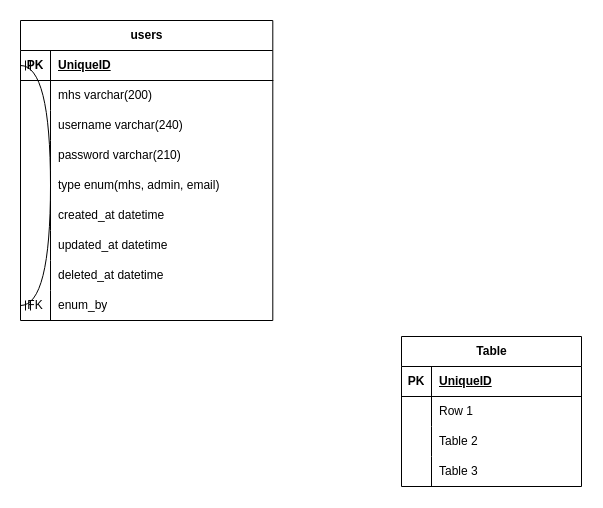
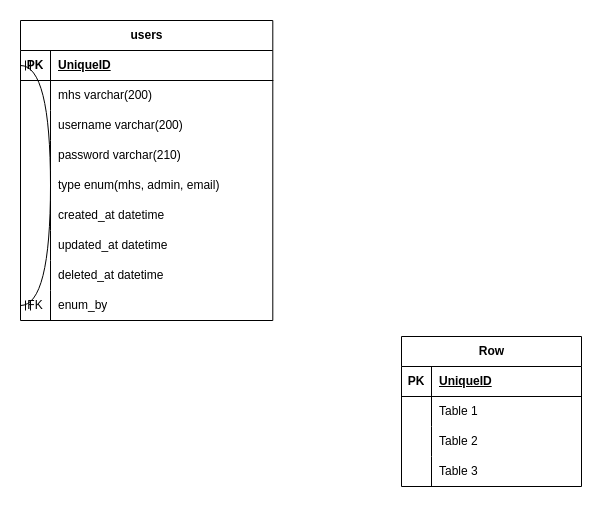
  <mxCell id="0" />
  <mxCell id="1" parent="0" />
  <mxCell id="2" value="users" style="shape=table;startSize=30;container=1;collapsible=1;childLayout=tableLayout;fixedRows=1;rowLines=0;fontStyle=1;align=center;resizeLast=1;html=1;" vertex="1" parent="1"><mxGeometry x="20" y="20" width="252.304" height="300" as="geometry" /></mxCell>
  <mxCell id="3" value="" style="shape=tableRow;horizontal=0;startSize=0;swimlaneHead=0;swimlaneBody=0;fillColor=none;collapsible=0;dropTarget=0;points=[[0,0.5],[1,0.5]];portConstraint=eastwest;top=0;left=0;right=0;bottom=1;" vertex="1" parent="2"><mxGeometry y="30" width="252.304" height="30" as="geometry" /></mxCell>
  <mxCell id="4" value="PK" style="shape=partialRectangle;connectable=0;fillColor=none;top=0;left=0;bottom=0;right=0;fontStyle=1;overflow=hidden;whiteSpace=wrap;html=1;" vertex="1" parent="3"><mxGeometry width="30" height="30" as="geometry"><mxRectangle width="30" height="30" as="alternateBounds" /></mxGeometry></mxCell>
  <mxCell id="5" value="UniqueID" style="shape=partialRectangle;connectable=0;fillColor=none;top=0;left=0;bottom=0;right=0;align=left;spacingLeft=6;fontStyle=5;overflow=hidden;whiteSpace=wrap;html=1;" vertex="1" parent="3"><mxGeometry x="30" width="222.304" height="30" as="geometry"><mxRectangle width="222.304" height="30" as="alternateBounds" /></mxGeometry></mxCell>
  <mxCell id="6" value="" style="shape=tableRow;horizontal=0;startSize=0;swimlaneHead=0;swimlaneBody=0;fillColor=none;collapsible=0;dropTarget=0;points=[[0,0.5],[1,0.5]];portConstraint=eastwest;top=0;left=0;right=0;bottom=0;" vertex="1" parent="2"><mxGeometry y="60" width="252.304" height="30" as="geometry" /></mxCell>
  <mxCell id="7" value="" style="shape=partialRectangle;connectable=0;fillColor=none;top=0;left=0;bottom=0;right=0;editable=1;overflow=hidden;whiteSpace=wrap;html=1;" vertex="1" parent="6"><mxGeometry width="30" height="30" as="geometry"><mxRectangle width="30" height="30" as="alternateBounds" /></mxGeometry></mxCell>
  <mxCell id="8" value="mhs varchar(200)" style="shape=partialRectangle;connectable=0;fillColor=none;top=0;left=0;bottom=0;right=0;align=left;spacingLeft=6;overflow=hidden;whiteSpace=wrap;html=1;" vertex="1" parent="6"><mxGeometry x="30" width="222.304" height="30" as="geometry"><mxRectangle width="222.304" height="30" as="alternateBounds" /></mxGeometry></mxCell>
  <mxCell id="9" value="" style="shape=tableRow;horizontal=0;startSize=0;swimlaneHead=0;swimlaneBody=0;fillColor=none;collapsible=0;dropTarget=0;points=[[0,0.5],[1,0.5]];portConstraint=eastwest;top=0;left=0;right=0;bottom=0;" vertex="1" parent="2"><mxGeometry y="90" width="252.304" height="30" as="geometry" /></mxCell>
  <mxCell id="10" value="" style="shape=partialRectangle;connectable=0;fillColor=none;top=0;left=0;bottom=0;right=0;editable=1;overflow=hidden;whiteSpace=wrap;html=1;" vertex="1" parent="9"><mxGeometry width="30" height="30" as="geometry"><mxRectangle width="30" height="30" as="alternateBounds" /></mxGeometry></mxCell>
- <mxCell id="11" value="username varchar(240)" style="shape=partialRectangle;connectable=0;fillColor=none;top=0;left=0;bottom=0;right=0;align=left;spacingLeft=6;overflow=hidden;whiteSpace=wrap;html=1;" vertex="1" parent="9"><mxGeometry x="30" width="222.304" height="30" as="geometry"><mxRectangle width="222.304" height="30" as="alternateBounds" /></mxGeometry></mxCell>
+ <mxCell id="11" value="username varchar(200)" style="shape=partialRectangle;connectable=0;fillColor=none;top=0;left=0;bottom=0;right=0;align=left;spacingLeft=6;overflow=hidden;whiteSpace=wrap;html=1;" vertex="1" parent="9"><mxGeometry x="30" width="222.304" height="30" as="geometry"><mxRectangle width="222.304" height="30" as="alternateBounds" /></mxGeometry></mxCell>
  <mxCell id="12" value="" style="shape=tableRow;horizontal=0;startSize=0;swimlaneHead=0;swimlaneBody=0;fillColor=none;collapsible=0;dropTarget=0;points=[[0,0.5],[1,0.5]];portConstraint=eastwest;top=0;left=0;right=0;bottom=0;" vertex="1" parent="2"><mxGeometry y="120" width="252.304" height="30" as="geometry" /></mxCell>
  <mxCell id="13" value="" style="shape=partialRectangle;connectable=0;fillColor=none;top=0;left=0;bottom=0;right=0;editable=1;overflow=hidden;whiteSpace=wrap;html=1;" vertex="1" parent="12"><mxGeometry width="30" height="30" as="geometry"><mxRectangle width="30" height="30" as="alternateBounds" /></mxGeometry></mxCell>
  <mxCell id="14" value="password varchar(210)" style="shape=partialRectangle;connectable=0;fillColor=none;top=0;left=0;bottom=0;right=0;align=left;spacingLeft=6;overflow=hidden;whiteSpace=wrap;html=1;" vertex="1" parent="12"><mxGeometry x="30" width="222.304" height="30" as="geometry"><mxRectangle width="222.304" height="30" as="alternateBounds" /></mxGeometry></mxCell>
  <mxCell id="15" value="" style="shape=tableRow;horizontal=0;startSize=0;swimlaneHead=0;swimlaneBody=0;fillColor=none;collapsible=0;dropTarget=0;points=[[0,0.5],[1,0.5]];portConstraint=eastwest;top=0;left=0;right=0;bottom=0;" vertex="1" parent="2"><mxGeometry y="150" width="252.304" height="30" as="geometry" /></mxCell>
  <mxCell id="16" value="" style="shape=partialRectangle;connectable=0;fillColor=none;top=0;left=0;bottom=0;right=0;editable=1;overflow=hidden;whiteSpace=wrap;html=1;" vertex="1" parent="15"><mxGeometry width="30" height="30" as="geometry"><mxRectangle width="30" height="30" as="alternateBounds" /></mxGeometry></mxCell>
  <mxCell id="17" value="type enum(mhs, admin, email)" style="shape=partialRectangle;connectable=0;fillColor=none;top=0;left=0;bottom=0;right=0;align=left;spacingLeft=6;overflow=hidden;whiteSpace=wrap;html=1;" vertex="1" parent="15"><mxGeometry x="30" width="222.304" height="30" as="geometry"><mxRectangle width="222.304" height="30" as="alternateBounds" /></mxGeometry></mxCell>
  <mxCell id="18" value="" style="shape=tableRow;horizontal=0;startSize=0;swimlaneHead=0;swimlaneBody=0;fillColor=none;collapsible=0;dropTarget=0;points=[[0,0.5],[1,0.5]];portConstraint=eastwest;top=0;left=0;right=0;bottom=0;" vertex="1" parent="2"><mxGeometry y="180" width="252.304" height="30" as="geometry" /></mxCell>
  <mxCell id="19" value="" style="shape=partialRectangle;connectable=0;fillColor=none;top=0;left=0;bottom=0;right=0;editable=1;overflow=hidden;whiteSpace=wrap;html=1;" vertex="1" parent="18"><mxGeometry width="30" height="30" as="geometry"><mxRectangle width="30" height="30" as="alternateBounds" /></mxGeometry></mxCell>
  <mxCell id="20" value="created_at datetime" style="shape=partialRectangle;connectable=0;fillColor=none;top=0;left=0;bottom=0;right=0;align=left;spacingLeft=6;overflow=hidden;whiteSpace=wrap;html=1;" vertex="1" parent="18"><mxGeometry x="30" width="222.304" height="30" as="geometry"><mxRectangle width="222.304" height="30" as="alternateBounds" /></mxGeometry></mxCell>
  <mxCell id="21" value="" style="shape=tableRow;horizontal=0;startSize=0;swimlaneHead=0;swimlaneBody=0;fillColor=none;collapsible=0;dropTarget=0;points=[[0,0.5],[1,0.5]];portConstraint=eastwest;top=0;left=0;right=0;bottom=0;" vertex="1" parent="2"><mxGeometry y="210" width="252.304" height="30" as="geometry" /></mxCell>
  <mxCell id="22" value="" style="shape=partialRectangle;connectable=0;fillColor=none;top=0;left=0;bottom=0;right=0;editable=1;overflow=hidden;whiteSpace=wrap;html=1;" vertex="1" parent="21"><mxGeometry width="30" height="30" as="geometry"><mxRectangle width="30" height="30" as="alternateBounds" /></mxGeometry></mxCell>
  <mxCell id="23" value="updated_at datetime" style="shape=partialRectangle;connectable=0;fillColor=none;top=0;left=0;bottom=0;right=0;align=left;spacingLeft=6;overflow=hidden;whiteSpace=wrap;html=1;" vertex="1" parent="21"><mxGeometry x="30" width="222.304" height="30" as="geometry"><mxRectangle width="222.304" height="30" as="alternateBounds" /></mxGeometry></mxCell>
  <mxCell id="24" value="" style="shape=tableRow;horizontal=0;startSize=0;swimlaneHead=0;swimlaneBody=0;fillColor=none;collapsible=0;dropTarget=0;points=[[0,0.5],[1,0.5]];portConstraint=eastwest;top=0;left=0;right=0;bottom=0;" vertex="1" parent="2"><mxGeometry y="240" width="252.304" height="30" as="geometry" /></mxCell>
  <mxCell id="25" value="" style="shape=partialRectangle;connectable=0;fillColor=none;top=0;left=0;bottom=0;right=0;editable=1;overflow=hidden;whiteSpace=wrap;html=1;" vertex="1" parent="24"><mxGeometry width="30" height="30" as="geometry"><mxRectangle width="30" height="30" as="alternateBounds" /></mxGeometry></mxCell>
  <mxCell id="26" value="deleted_at datetime" style="shape=partialRectangle;connectable=0;fillColor=none;top=0;left=0;bottom=0;right=0;align=left;spacingLeft=6;overflow=hidden;whiteSpace=wrap;html=1;" vertex="1" parent="24"><mxGeometry x="30" width="222.304" height="30" as="geometry"><mxRectangle width="222.304" height="30" as="alternateBounds" /></mxGeometry></mxCell>
  <mxCell id="27" value="" style="shape=tableRow;horizontal=0;startSize=0;swimlaneHead=0;swimlaneBody=0;fillColor=none;collapsible=0;dropTarget=0;points=[[0,0.5],[1,0.5]];portConstraint=eastwest;top=0;left=0;right=0;bottom=0;" vertex="1" parent="2"><mxGeometry y="270" width="252.304" height="30" as="geometry" /></mxCell>
  <mxCell id="28" value="FK" style="shape=partialRectangle;connectable=0;fillColor=none;top=0;left=0;bottom=0;right=0;editable=1;overflow=hidden;whiteSpace=wrap;html=1;" vertex="1" parent="27"><mxGeometry width="30" height="30" as="geometry"><mxRectangle width="30" height="30" as="alternateBounds" /></mxGeometry></mxCell>
  <mxCell id="29" value="enum_by" style="shape=partialRectangle;connectable=0;fillColor=none;top=0;left=0;bottom=0;right=0;align=left;spacingLeft=6;overflow=hidden;whiteSpace=wrap;html=1;" vertex="1" parent="27"><mxGeometry x="30" width="222.304" height="30" as="geometry"><mxRectangle width="222.304" height="30" as="alternateBounds" /></mxGeometry></mxCell>
  <mxCell id="30" value="" style="edgeStyle=entityRelationEdgeStyle;fontSize=12;html=1;endArrow=ERmandOne;startArrow=ERmandOne;rounded=0;startSize=8;endSize=8;curved=1;entryX=0;entryY=0.5;entryDx=0;entryDy=0;exitX=0;exitY=0.5;exitDx=0;exitDy=0;" edge="1" parent="2" source="3" target="27"><mxGeometry width="100" height="100" relative="1" as="geometry"><mxPoint x="-391" y="500" as="sourcePoint" /><mxPoint x="-291" y="400" as="targetPoint" /></mxGeometry></mxCell>
- <mxCell id="31" value="Table" style="shape=table;startSize=30;container=1;collapsible=1;childLayout=tableLayout;fixedRows=1;rowLines=0;fontStyle=1;align=center;resizeLast=1;html=1;" vertex="1" parent="1"><mxGeometry x="401" y="336" width="180" height="150" as="geometry" /></mxCell>
+ <mxCell id="31" value="Row" style="shape=table;startSize=30;container=1;collapsible=1;childLayout=tableLayout;fixedRows=1;rowLines=0;fontStyle=1;align=center;resizeLast=1;html=1;" vertex="1" parent="1"><mxGeometry x="401" y="336" width="180" height="150" as="geometry" /></mxCell>
  <mxCell id="32" value="" style="shape=tableRow;horizontal=0;startSize=0;swimlaneHead=0;swimlaneBody=0;fillColor=none;collapsible=0;dropTarget=0;points=[[0,0.5],[1,0.5]];portConstraint=eastwest;top=0;left=0;right=0;bottom=1;" vertex="1" parent="31"><mxGeometry y="30" width="180" height="30" as="geometry" /></mxCell>
  <mxCell id="33" value="PK" style="shape=partialRectangle;connectable=0;fillColor=none;top=0;left=0;bottom=0;right=0;fontStyle=1;overflow=hidden;whiteSpace=wrap;html=1;" vertex="1" parent="32"><mxGeometry width="30" height="30" as="geometry"><mxRectangle width="30" height="30" as="alternateBounds" /></mxGeometry></mxCell>
  <mxCell id="34" value="UniqueID" style="shape=partialRectangle;connectable=0;fillColor=none;top=0;left=0;bottom=0;right=0;align=left;spacingLeft=6;fontStyle=5;overflow=hidden;whiteSpace=wrap;html=1;" vertex="1" parent="32"><mxGeometry x="30" width="150" height="30" as="geometry"><mxRectangle width="150" height="30" as="alternateBounds" /></mxGeometry></mxCell>
  <mxCell id="35" value="" style="shape=tableRow;horizontal=0;startSize=0;swimlaneHead=0;swimlaneBody=0;fillColor=none;collapsible=0;dropTarget=0;points=[[0,0.5],[1,0.5]];portConstraint=eastwest;top=0;left=0;right=0;bottom=0;" vertex="1" parent="31"><mxGeometry y="60" width="180" height="30" as="geometry" /></mxCell>
  <mxCell id="36" value="" style="shape=partialRectangle;connectable=0;fillColor=none;top=0;left=0;bottom=0;right=0;editable=1;overflow=hidden;whiteSpace=wrap;html=1;" vertex="1" parent="35"><mxGeometry width="30" height="30" as="geometry"><mxRectangle width="30" height="30" as="alternateBounds" /></mxGeometry></mxCell>
- <mxCell id="37" value="Row 1" style="shape=partialRectangle;connectable=0;fillColor=none;top=0;left=0;bottom=0;right=0;align=left;spacingLeft=6;overflow=hidden;whiteSpace=wrap;html=1;" vertex="1" parent="35"><mxGeometry x="30" width="150" height="30" as="geometry"><mxRectangle width="150" height="30" as="alternateBounds" /></mxGeometry></mxCell>
+ <mxCell id="37" value="Table 1" style="shape=partialRectangle;connectable=0;fillColor=none;top=0;left=0;bottom=0;right=0;align=left;spacingLeft=6;overflow=hidden;whiteSpace=wrap;html=1;" vertex="1" parent="35"><mxGeometry x="30" width="150" height="30" as="geometry"><mxRectangle width="150" height="30" as="alternateBounds" /></mxGeometry></mxCell>
  <mxCell id="38" value="" style="shape=tableRow;horizontal=0;startSize=0;swimlaneHead=0;swimlaneBody=0;fillColor=none;collapsible=0;dropTarget=0;points=[[0,0.5],[1,0.5]];portConstraint=eastwest;top=0;left=0;right=0;bottom=0;" vertex="1" parent="31"><mxGeometry y="90" width="180" height="30" as="geometry" /></mxCell>
  <mxCell id="39" value="" style="shape=partialRectangle;connectable=0;fillColor=none;top=0;left=0;bottom=0;right=0;editable=1;overflow=hidden;whiteSpace=wrap;html=1;" vertex="1" parent="38"><mxGeometry width="30" height="30" as="geometry"><mxRectangle width="30" height="30" as="alternateBounds" /></mxGeometry></mxCell>
  <mxCell id="40" value="Table 2" style="shape=partialRectangle;connectable=0;fillColor=none;top=0;left=0;bottom=0;right=0;align=left;spacingLeft=6;overflow=hidden;whiteSpace=wrap;html=1;" vertex="1" parent="38"><mxGeometry x="30" width="150" height="30" as="geometry"><mxRectangle width="150" height="30" as="alternateBounds" /></mxGeometry></mxCell>
  <mxCell id="41" value="" style="shape=tableRow;horizontal=0;startSize=0;swimlaneHead=0;swimlaneBody=0;fillColor=none;collapsible=0;dropTarget=0;points=[[0,0.5],[1,0.5]];portConstraint=eastwest;top=0;left=0;right=0;bottom=0;" vertex="1" parent="31"><mxGeometry y="120" width="180" height="30" as="geometry" /></mxCell>
  <mxCell id="42" value="" style="shape=partialRectangle;connectable=0;fillColor=none;top=0;left=0;bottom=0;right=0;editable=1;overflow=hidden;whiteSpace=wrap;html=1;" vertex="1" parent="41"><mxGeometry width="30" height="30" as="geometry"><mxRectangle width="30" height="30" as="alternateBounds" /></mxGeometry></mxCell>
  <mxCell id="43" value="Table 3" style="shape=partialRectangle;connectable=0;fillColor=none;top=0;left=0;bottom=0;right=0;align=left;spacingLeft=6;overflow=hidden;whiteSpace=wrap;html=1;" vertex="1" parent="41"><mxGeometry x="30" width="150" height="30" as="geometry"><mxRectangle width="150" height="30" as="alternateBounds" /></mxGeometry></mxCell>
